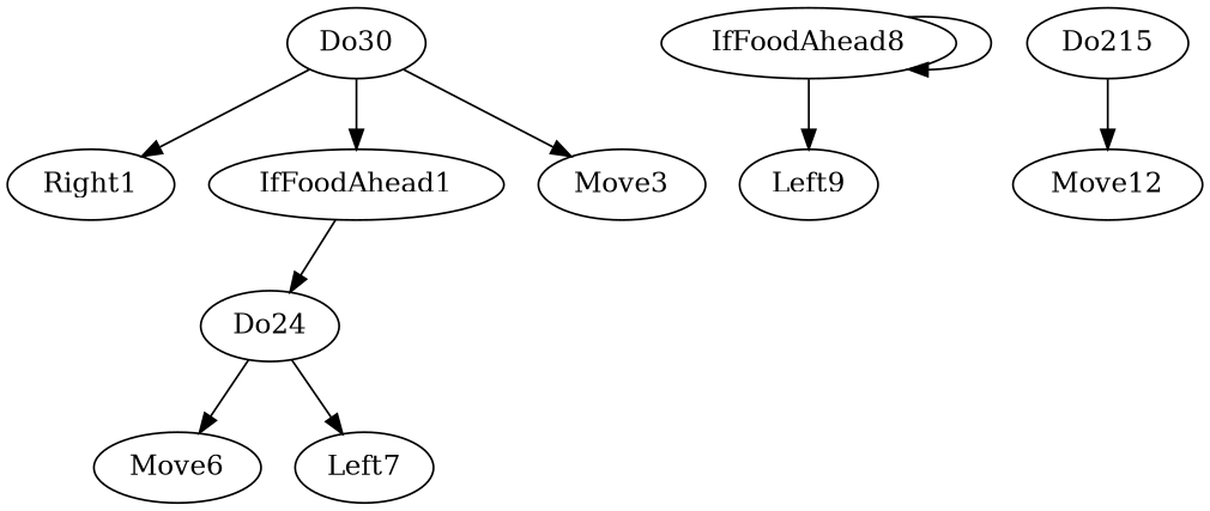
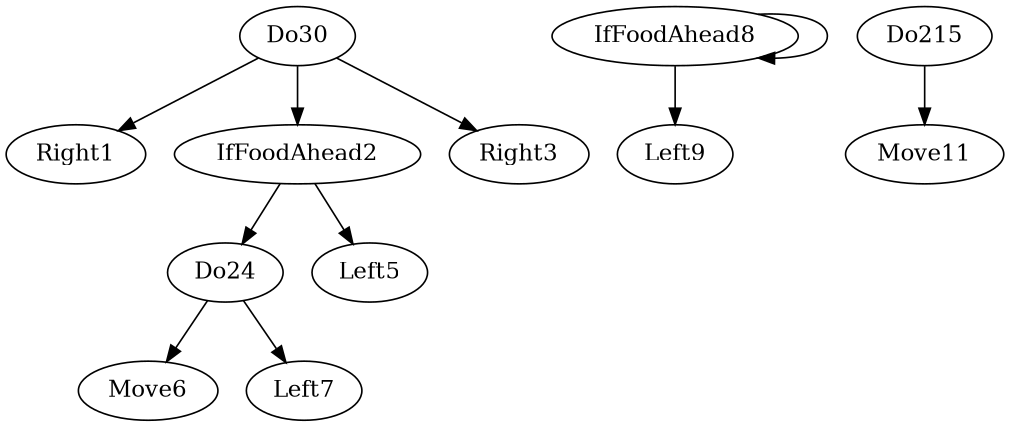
  digraph {
    Do30
    Right1
-   IfFoodAhead2 [label=IfFoodAhead1]
-   Move3
+   IfFoodAhead2
+   Move3 [label=Right3]
    Do24
+   Left5
    Move6
    Left7
    IfFoodAhead8
    Left9
    Do215
-   Move11 [label=Move12]
+   Move11
    Do30 -> Right1
    Do30 -> IfFoodAhead2
    Do30 -> Move3
    IfFoodAhead2 -> Do24
+   IfFoodAhead2 -> Left5
    Do24 -> Move6
    Do24 -> Left7
    IfFoodAhead8 -> IfFoodAhead8
    IfFoodAhead8 -> Left9
    Do215 -> Move11
  }
